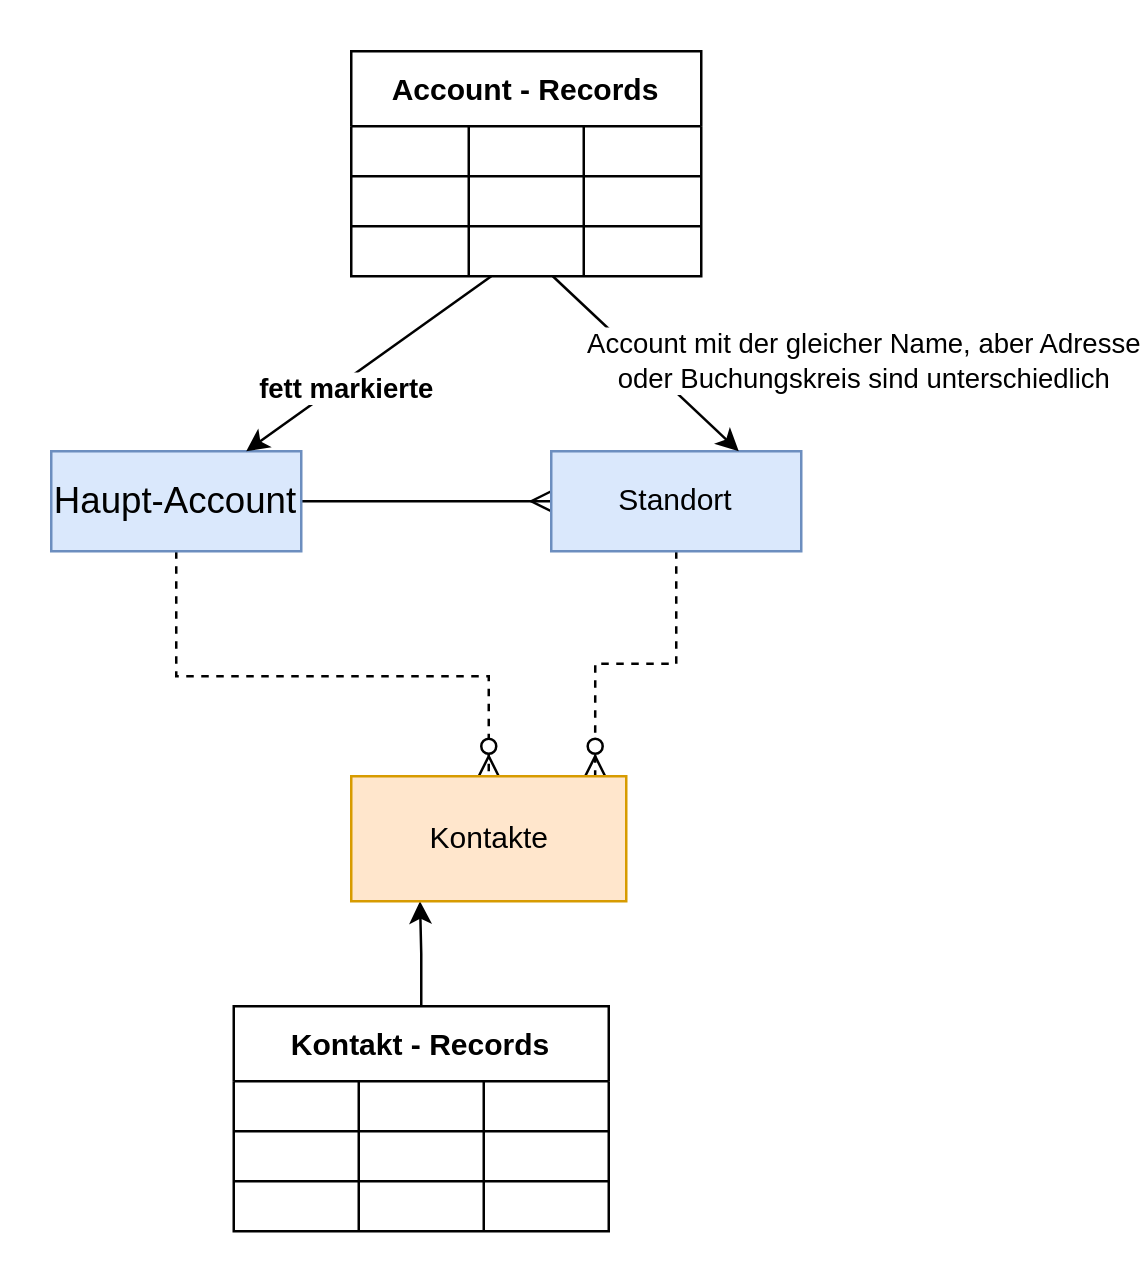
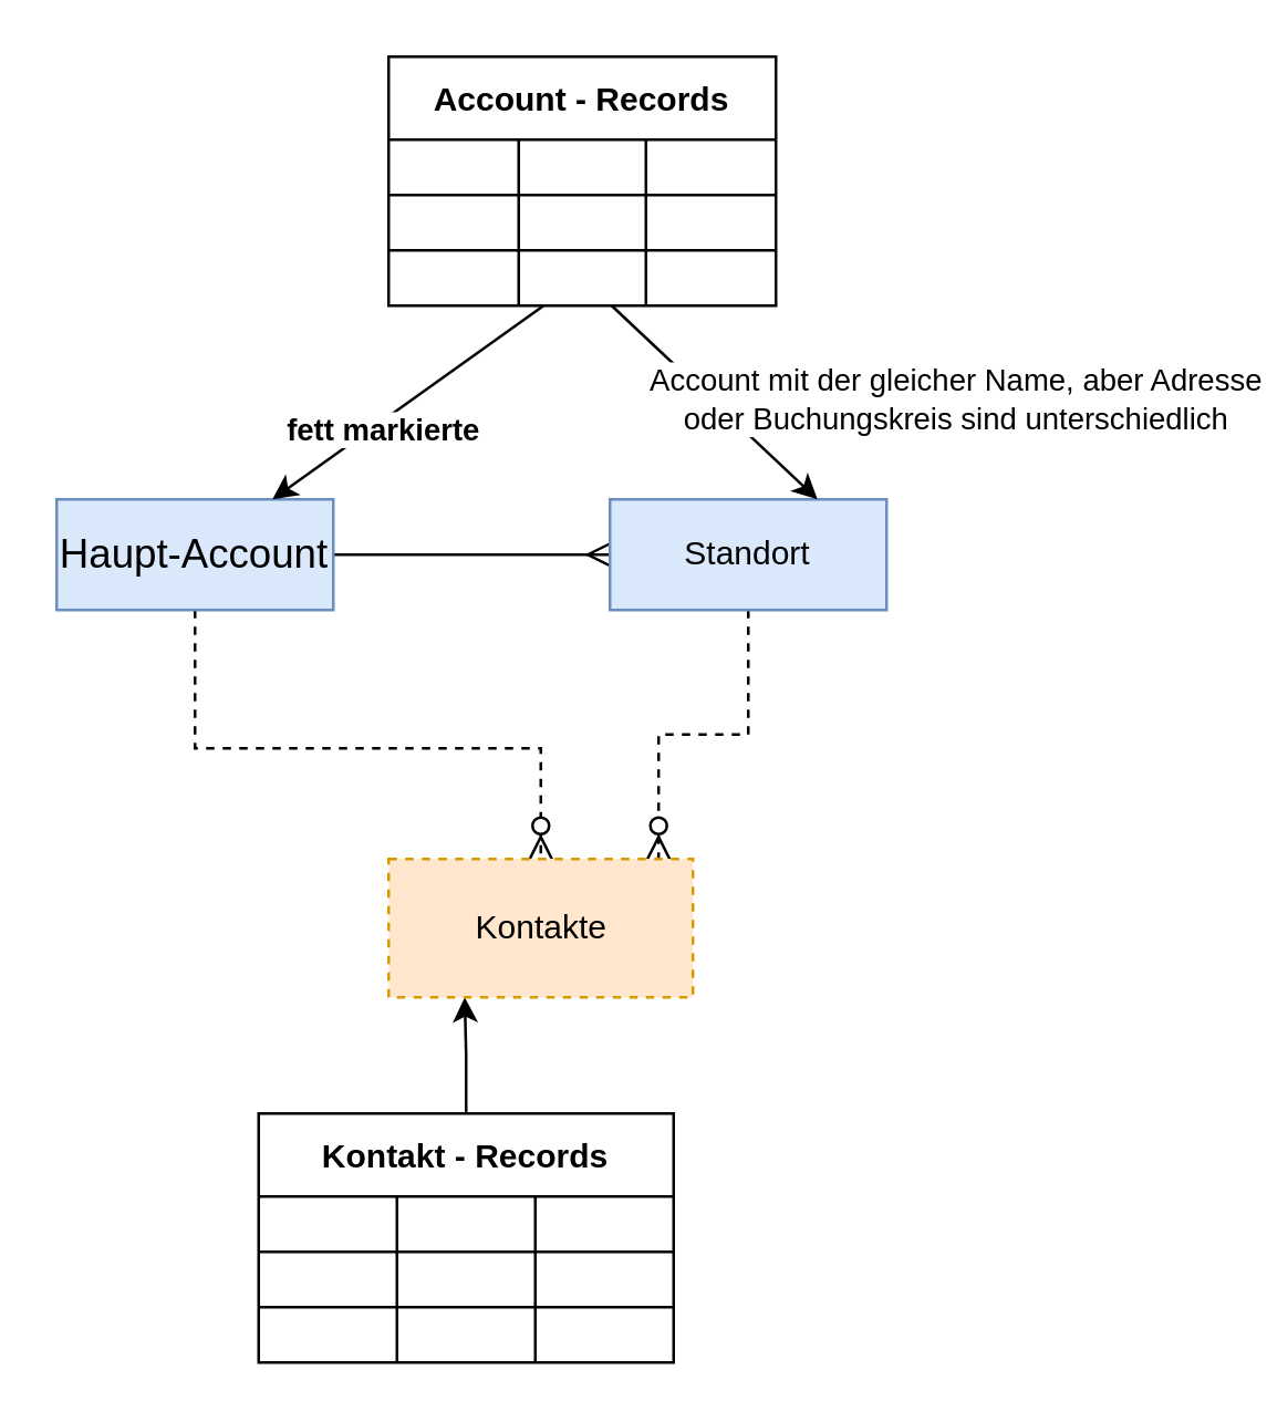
  <mxCell id="0" />
  <mxCell id="1" parent="0" />
  <mxCell id="2" value="Account - Records" style="shape=table;startSize=30;container=1;collapsible=0;childLayout=tableLayout;fontStyle=1;align=center;" vertex="1" parent="1"><mxGeometry x="140" y="20" width="140" height="90" as="geometry" /></mxCell>
  <mxCell id="3" value="" style="shape=partialRectangle;html=1;whiteSpace=wrap;collapsible=0;dropTarget=0;pointerEvents=0;fillColor=none;top=0;left=0;bottom=0;right=0;points=[[0,0.5],[1,0.5]];portConstraint=eastwest;" vertex="1" parent="2"><mxGeometry y="30" width="140" height="20" as="geometry" /></mxCell>
  <mxCell id="4" value="" style="shape=partialRectangle;html=1;whiteSpace=wrap;connectable=0;fillColor=none;top=0;left=0;bottom=0;right=0;overflow=hidden;" vertex="1" parent="3"><mxGeometry width="47" height="20" as="geometry" /></mxCell>
  <mxCell id="5" value="" style="shape=partialRectangle;html=1;whiteSpace=wrap;connectable=0;fillColor=none;top=0;left=0;bottom=0;right=0;overflow=hidden;" vertex="1" parent="3"><mxGeometry x="47" width="46" height="20" as="geometry" /></mxCell>
  <mxCell id="6" value="" style="shape=partialRectangle;html=1;whiteSpace=wrap;connectable=0;fillColor=none;top=0;left=0;bottom=0;right=0;overflow=hidden;" vertex="1" parent="3"><mxGeometry x="93" width="47" height="20" as="geometry" /></mxCell>
  <mxCell id="7" value="" style="shape=partialRectangle;html=1;whiteSpace=wrap;collapsible=0;dropTarget=0;pointerEvents=0;fillColor=none;top=0;left=0;bottom=0;right=0;points=[[0,0.5],[1,0.5]];portConstraint=eastwest;" vertex="1" parent="2"><mxGeometry y="50" width="140" height="20" as="geometry" /></mxCell>
  <mxCell id="8" value="" style="shape=partialRectangle;html=1;whiteSpace=wrap;connectable=0;fillColor=none;top=0;left=0;bottom=0;right=0;overflow=hidden;" vertex="1" parent="7"><mxGeometry width="47" height="20" as="geometry" /></mxCell>
  <mxCell id="9" value="" style="shape=partialRectangle;html=1;whiteSpace=wrap;connectable=0;fillColor=none;top=0;left=0;bottom=0;right=0;overflow=hidden;" vertex="1" parent="7"><mxGeometry x="47" width="46" height="20" as="geometry" /></mxCell>
  <mxCell id="10" value="" style="shape=partialRectangle;html=1;whiteSpace=wrap;connectable=0;fillColor=none;top=0;left=0;bottom=0;right=0;overflow=hidden;" vertex="1" parent="7"><mxGeometry x="93" width="47" height="20" as="geometry" /></mxCell>
  <mxCell id="11" value="" style="shape=partialRectangle;html=1;whiteSpace=wrap;collapsible=0;dropTarget=0;pointerEvents=0;fillColor=none;top=0;left=0;bottom=0;right=0;points=[[0,0.5],[1,0.5]];portConstraint=eastwest;" vertex="1" parent="2"><mxGeometry y="70" width="140" height="20" as="geometry" /></mxCell>
  <mxCell id="12" value="" style="shape=partialRectangle;html=1;whiteSpace=wrap;connectable=0;fillColor=none;top=0;left=0;bottom=0;right=0;overflow=hidden;" vertex="1" parent="11"><mxGeometry width="47" height="20" as="geometry" /></mxCell>
  <mxCell id="13" value="" style="shape=partialRectangle;html=1;whiteSpace=wrap;connectable=0;fillColor=none;top=0;left=0;bottom=0;right=0;overflow=hidden;" vertex="1" parent="11"><mxGeometry x="47" width="46" height="20" as="geometry" /></mxCell>
  <mxCell id="14" value="" style="shape=partialRectangle;html=1;whiteSpace=wrap;connectable=0;fillColor=none;top=0;left=0;bottom=0;right=0;overflow=hidden;" vertex="1" parent="11"><mxGeometry x="93" width="47" height="20" as="geometry" /></mxCell>
  <mxCell id="15" style="edgeStyle=orthogonalEdgeStyle;rounded=0;orthogonalLoop=1;jettySize=auto;html=1;entryX=0.5;entryY=0;entryDx=0;entryDy=0;endArrow=ERzeroToMany;endFill=1;dashed=1;" edge="1" parent="1" source="17" target="38"><mxGeometry relative="1" as="geometry"><Array as="points"><mxPoint x="70" y="270" /><mxPoint x="195" y="270" /></Array></mxGeometry></mxCell>
  <mxCell id="16" style="edgeStyle=orthogonalEdgeStyle;rounded=0;orthogonalLoop=1;jettySize=auto;html=1;exitX=1;exitY=0.5;exitDx=0;exitDy=0;entryX=0;entryY=0.5;entryDx=0;entryDy=0;endArrow=ERmany;endFill=0;" edge="1" parent="1" source="17" target="19"><mxGeometry relative="1" as="geometry" /></mxCell>
  <mxCell id="17" value="&lt;font face=&quot;calibri, sans-serif&quot;&gt;&lt;span style=&quot;font-size: 14.667px&quot;&gt;Haupt-Account&lt;/span&gt;&lt;/font&gt;" style="whiteSpace=wrap;html=1;align=center;fillColor=#dae8fc;strokeColor=#6c8ebf;" vertex="1" parent="1"><mxGeometry x="20" y="180" width="100" height="40" as="geometry" /></mxCell>
  <mxCell id="18" style="edgeStyle=orthogonalEdgeStyle;rounded=0;orthogonalLoop=1;jettySize=auto;html=1;entryX=0.887;entryY=0;entryDx=0;entryDy=0;entryPerimeter=0;dashed=1;endArrow=ERzeroToMany;endFill=1;" edge="1" parent="1" source="19" target="38"><mxGeometry relative="1" as="geometry" /></mxCell>
  <mxCell id="19" value="Standort" style="whiteSpace=wrap;html=1;align=center;fillColor=#dae8fc;strokeColor=#6c8ebf;" vertex="1" parent="1"><mxGeometry x="220" y="180" width="100" height="40" as="geometry" /></mxCell>
  <mxCell id="20" value="" style="endArrow=classic;html=1;" edge="1" parent="1" source="11" target="17"><mxGeometry width="50" height="50" relative="1" as="geometry"><mxPoint x="380" y="250" as="sourcePoint" /><mxPoint x="430" y="200" as="targetPoint" /></mxGeometry></mxCell>
  <mxCell id="21" value="fett markierte" style="edgeLabel;html=1;align=center;verticalAlign=middle;resizable=0;points=[];fontStyle=1" vertex="1" connectable="0" parent="20"><mxGeometry x="0.214" y="2" relative="1" as="geometry"><mxPoint as="offset" /></mxGeometry></mxCell>
  <mxCell id="22" value="" style="endArrow=classic;html=1;entryX=0.75;entryY=0;entryDx=0;entryDy=0;" edge="1" parent="1" source="11" target="19"><mxGeometry width="50" height="50" relative="1" as="geometry"><mxPoint x="380" y="250" as="sourcePoint" /><mxPoint x="430" y="200" as="targetPoint" /></mxGeometry></mxCell>
  <mxCell id="23" value="Account mit der gleicher Name, aber Adresse &lt;br&gt;oder Buchungskreis sind unterschiedlich" style="edgeLabel;html=1;align=center;verticalAlign=middle;resizable=0;points=[];" vertex="1" connectable="0" parent="22"><mxGeometry x="-0.367" relative="1" as="geometry"><mxPoint x="101" y="12" as="offset" /></mxGeometry></mxCell>
  <mxCell id="24" style="edgeStyle=orthogonalEdgeStyle;rounded=0;orthogonalLoop=1;jettySize=auto;html=1;exitX=0.5;exitY=0;exitDx=0;exitDy=0;entryX=0.25;entryY=1;entryDx=0;entryDy=0;" edge="1" parent="1" source="25" target="38"><mxGeometry relative="1" as="geometry" /></mxCell>
  <mxCell id="25" value="Kontakt - Records" style="shape=table;startSize=30;container=1;collapsible=0;childLayout=tableLayout;fontStyle=1;align=center;" vertex="1" parent="1"><mxGeometry x="93" y="402" width="150" height="90" as="geometry" /></mxCell>
  <mxCell id="26" value="" style="shape=partialRectangle;html=1;whiteSpace=wrap;collapsible=0;dropTarget=0;pointerEvents=0;fillColor=none;top=0;left=0;bottom=0;right=0;points=[[0,0.5],[1,0.5]];portConstraint=eastwest;" vertex="1" parent="25"><mxGeometry y="30" width="150" height="20" as="geometry" /></mxCell>
  <mxCell id="27" value="" style="shape=partialRectangle;html=1;whiteSpace=wrap;connectable=0;fillColor=none;top=0;left=0;bottom=0;right=0;overflow=hidden;" vertex="1" parent="26"><mxGeometry width="50" height="20" as="geometry" /></mxCell>
  <mxCell id="28" value="" style="shape=partialRectangle;html=1;whiteSpace=wrap;connectable=0;fillColor=none;top=0;left=0;bottom=0;right=0;overflow=hidden;" vertex="1" parent="26"><mxGeometry x="50" width="50" height="20" as="geometry" /></mxCell>
  <mxCell id="29" value="" style="shape=partialRectangle;html=1;whiteSpace=wrap;connectable=0;fillColor=none;top=0;left=0;bottom=0;right=0;overflow=hidden;" vertex="1" parent="26"><mxGeometry x="100" width="50" height="20" as="geometry" /></mxCell>
  <mxCell id="30" value="" style="shape=partialRectangle;html=1;whiteSpace=wrap;collapsible=0;dropTarget=0;pointerEvents=0;fillColor=none;top=0;left=0;bottom=0;right=0;points=[[0,0.5],[1,0.5]];portConstraint=eastwest;" vertex="1" parent="25"><mxGeometry y="50" width="150" height="20" as="geometry" /></mxCell>
  <mxCell id="31" value="" style="shape=partialRectangle;html=1;whiteSpace=wrap;connectable=0;fillColor=none;top=0;left=0;bottom=0;right=0;overflow=hidden;" vertex="1" parent="30"><mxGeometry width="50" height="20" as="geometry" /></mxCell>
  <mxCell id="32" value="" style="shape=partialRectangle;html=1;whiteSpace=wrap;connectable=0;fillColor=none;top=0;left=0;bottom=0;right=0;overflow=hidden;" vertex="1" parent="30"><mxGeometry x="50" width="50" height="20" as="geometry" /></mxCell>
  <mxCell id="33" value="" style="shape=partialRectangle;html=1;whiteSpace=wrap;connectable=0;fillColor=none;top=0;left=0;bottom=0;right=0;overflow=hidden;" vertex="1" parent="30"><mxGeometry x="100" width="50" height="20" as="geometry" /></mxCell>
  <mxCell id="34" value="" style="shape=partialRectangle;html=1;whiteSpace=wrap;collapsible=0;dropTarget=0;pointerEvents=0;fillColor=none;top=0;left=0;bottom=0;right=0;points=[[0,0.5],[1,0.5]];portConstraint=eastwest;" vertex="1" parent="25"><mxGeometry y="70" width="150" height="20" as="geometry" /></mxCell>
  <mxCell id="35" value="" style="shape=partialRectangle;html=1;whiteSpace=wrap;connectable=0;fillColor=none;top=0;left=0;bottom=0;right=0;overflow=hidden;" vertex="1" parent="34"><mxGeometry width="50" height="20" as="geometry" /></mxCell>
  <mxCell id="36" value="" style="shape=partialRectangle;html=1;whiteSpace=wrap;connectable=0;fillColor=none;top=0;left=0;bottom=0;right=0;overflow=hidden;" vertex="1" parent="34"><mxGeometry x="50" width="50" height="20" as="geometry" /></mxCell>
  <mxCell id="37" value="" style="shape=partialRectangle;html=1;whiteSpace=wrap;connectable=0;fillColor=none;top=0;left=0;bottom=0;right=0;overflow=hidden;" vertex="1" parent="34"><mxGeometry x="100" width="50" height="20" as="geometry" /></mxCell>
- <mxCell id="38" value="Kontakte" style="html=1;fillColor=#ffe6cc;strokeColor=#d79b00;" vertex="1" parent="1"><mxGeometry x="140" y="310" width="110" height="50" as="geometry" /></mxCell>
+ <mxCell id="38" value="Kontakte" style="html=1;fillColor=#ffe6cc;strokeColor=#d79b00;dashed=1;" vertex="1" parent="1"><mxGeometry x="140" y="310" width="110" height="50" as="geometry" /></mxCell>
